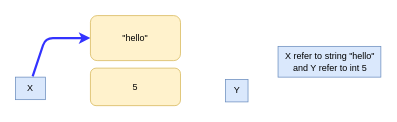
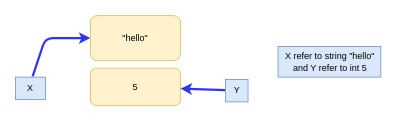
  <mxCell id="0" />
  <mxCell id="1" parent="0" />
  <mxCell id="2" value="5" style="rounded=1;whiteSpace=wrap;html=1;fillColor=#fff2cc;strokeColor=#d6b656;" parent="1" vertex="1"><mxGeometry x="120" y="90" width="120" height="50" as="geometry" /></mxCell>
  <mxCell id="3" value="" style="edgeStyle=none;html=1;entryX=0;entryY=0.5;entryDx=0;entryDy=0;strokeWidth=3;strokeColor=#3333FF;" parent="1" target="7" edge="1"><mxGeometry relative="1" as="geometry"><mxPoint x="43" y="101" as="sourcePoint" /><Array as="points"><mxPoint x="60" y="50" /></Array></mxGeometry></mxCell>
  <mxCell id="4" value="X" style="text;html=1;align=center;verticalAlign=middle;whiteSpace=wrap;rounded=0;fillColor=#dae8fc;strokeColor=#6c8ebf;" parent="1" vertex="1"><mxGeometry x="20" y="102" width="40" height="30" as="geometry" /></mxCell>
+ <mxCell id="5" value="" style="edgeStyle=none;html=1;strokeWidth=3;strokeColor=#3333FF;" parent="1" source="6" target="2" edge="1"><mxGeometry relative="1" as="geometry" /></mxCell>
  <mxCell id="6" value="Y" style="text;html=1;align=center;verticalAlign=middle;resizable=0;points=[];autosize=1;strokeColor=#6c8ebf;fillColor=#dae8fc;" parent="1" vertex="1"><mxGeometry x="300" y="105" width="30" height="30" as="geometry" /></mxCell>
  <mxCell id="7" value="&quot;hello&quot;" style="rounded=1;whiteSpace=wrap;html=1;fillColor=#fff2cc;strokeColor=#d6b656;" parent="1" vertex="1"><mxGeometry x="120" y="20" width="120" height="60" as="geometry" /></mxCell>
  <mxCell id="8" value="X refer to string &quot;hello&quot;&lt;br&gt;and Y refer to int 5" style="text;html=1;align=center;verticalAlign=middle;resizable=0;points=[];autosize=1;strokeColor=#6c8ebf;fillColor=#dae8fc;" parent="1" vertex="1"><mxGeometry x="370" y="61" width="137" height="41" as="geometry" /></mxCell>
